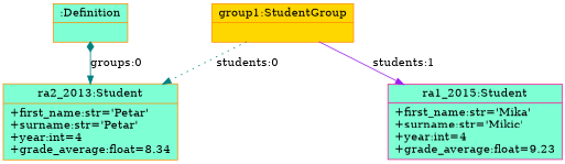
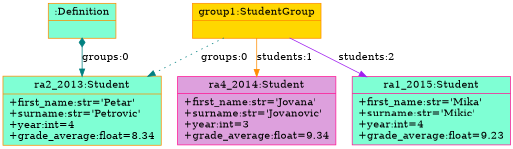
  digraph {
    fontname="Bitstream Vera Sans"
    fontsize=8
    nodesep=0.3
    node [color=darkorange fillcolor=aquamarine shape=record style=filled]
    edge [arrowtail=empty color=teal dir=black style=solid]
    n1 [label="{:Definition|}"]
-   n2 [label="{ra2_2013:Student|+first_name:str='Petar'\l+surname:str='Petar'\l+year:int=4\l+grade_average:float=8.34\l}"]
+   n2 [label="{ra2_2013:Student|+first_name:str='Petar'\l+surname:str='Petrovic'\l+year:int=4\l+grade_average:float=8.34\l}"]
    n3 [fillcolor=gold label="{group1:StudentGroup|}"]
+   n4 [color=deeppink fillcolor=plum label="{ra4_2014:Student|+first_name:str='Jovana'\l+surname:str='Jovanovic'\l+year:int=3\l+grade_average:float=9.34\l}"]
    n5 [color=deeppink label="{ra1_2015:Student|+first_name:str='Mika'\l+surname:str='Mikic'\l+year:int=4\l+grade_average:float=9.23\l}"]
    n1 -> n2 [arrowtail=diamond dir=both label="groups:0"]
-   n3 -> n2 [label="students:0" style=dotted]
-   n3 -> n5 [color=purple label="students:1"]
+   n3 -> n2 [label="groups:0" style=dotted]
+   n3 -> n4 [color=darkorange label="students:1"]
+   n3 -> n5 [color=purple label="students:2"]
  }
